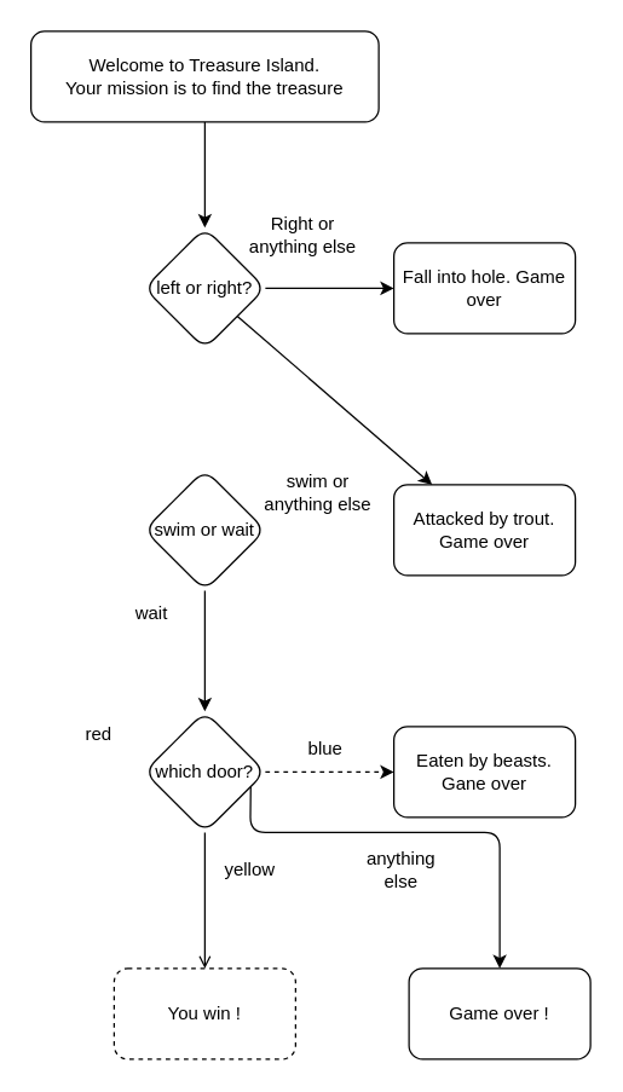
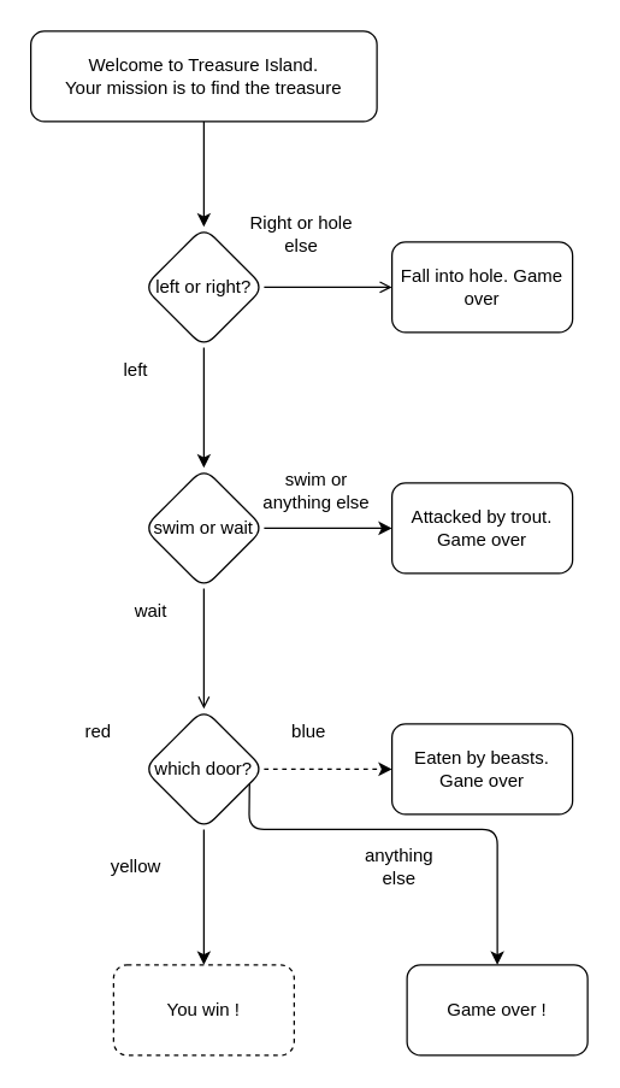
  <mxCell id="0" />
  <mxCell id="1" parent="0" />
  <mxCell id="2" value="" style="edgeStyle=none;html=1;" edge="1" parent="1" source="3" target="6"><mxGeometry relative="1" as="geometry" /></mxCell>
  <mxCell id="3" value="Welcome to Treasure Island. &lt;br&gt;Your mission is to find the treasure" style="rounded=1;whiteSpace=wrap;html=1;" vertex="1" parent="1"><mxGeometry x="20" y="20" width="230" height="60" as="geometry" /></mxCell>
- <mxCell id="4" value="" style="edgeStyle=none;html=1;" edge="1" parent="1" source="6" target="7"><mxGeometry relative="1" as="geometry" /></mxCell>
- <mxCell id="5" value="" style="edgeStyle=none;html=1;" edge="1" parent="1" source="6" target="12"><mxGeometry relative="1" as="geometry" /></mxCell>
+ <mxCell id="4" value="" style="edgeStyle=none;html=1;endArrow=open;" edge="1" parent="1" source="6" target="7"><mxGeometry relative="1" as="geometry" /></mxCell>
+ <mxCell id="5" value="" style="edgeStyle=none;html=1;" edge="1" parent="1" source="6" target="11"><mxGeometry relative="1" as="geometry" /></mxCell>
  <mxCell id="6" value="left or right?" style="rhombus;whiteSpace=wrap;html=1;rounded=1;" vertex="1" parent="1"><mxGeometry x="95" y="150" width="80" height="80" as="geometry" /></mxCell>
  <mxCell id="7" value="Fall into hole. Game over" style="whiteSpace=wrap;html=1;rounded=1;" vertex="1" parent="1"><mxGeometry x="260" y="160" width="120" height="60" as="geometry" /></mxCell>
- <mxCell id="8" value="Right or anything else" style="text;html=1;strokeColor=none;fillColor=none;align=center;verticalAlign=middle;whiteSpace=wrap;rounded=0;" vertex="1" parent="1"><mxGeometry x="160" y="140" width="80" height="30" as="geometry" /></mxCell>
- <mxCell id="10" value="" style="edgeStyle=none;html=1;" edge="1" parent="1" source="11" target="18"><mxGeometry relative="1" as="geometry" /></mxCell>
+ <mxCell id="8" value="Right or hole else" style="text;html=1;strokeColor=none;fillColor=none;align=center;verticalAlign=middle;whiteSpace=wrap;rounded=0;" vertex="1" parent="1"><mxGeometry x="160" y="140" width="80" height="30" as="geometry" /></mxCell>
+ <mxCell id="9" value="" style="edgeStyle=none;html=1;" edge="1" parent="1" source="11" target="12"><mxGeometry relative="1" as="geometry" /></mxCell>
+ <mxCell id="10" value="" style="edgeStyle=none;html=1;endArrow=open;" edge="1" parent="1" source="11" target="18"><mxGeometry relative="1" as="geometry" /></mxCell>
  <mxCell id="11" value="swim or wait" style="rhombus;whiteSpace=wrap;html=1;rounded=1;" vertex="1" parent="1"><mxGeometry x="95" y="310" width="80" height="80" as="geometry" /></mxCell>
  <mxCell id="12" value="Attacked by trout. Game over" style="whiteSpace=wrap;html=1;rounded=1;" vertex="1" parent="1"><mxGeometry x="260" y="320" width="120" height="60" as="geometry" /></mxCell>
  <mxCell id="13" value="swim or anything else" style="text;html=1;strokeColor=none;fillColor=none;align=center;verticalAlign=middle;whiteSpace=wrap;rounded=0;" vertex="1" parent="1"><mxGeometry x="170" y="310" width="80" height="30" as="geometry" /></mxCell>
+ <mxCell id="14" value="left" style="text;html=1;strokeColor=none;fillColor=none;align=center;verticalAlign=middle;whiteSpace=wrap;rounded=0;" vertex="1" parent="1"><mxGeometry x="60" y="230" width="60" height="30" as="geometry" /></mxCell>
  <mxCell id="15" value="" style="edgeStyle=none;html=1;dashed=1;" edge="1" parent="1" source="18" target="20"><mxGeometry relative="1" as="geometry" /></mxCell>
- <mxCell id="16" value="" style="edgeStyle=none;html=1;endArrow=open;" edge="1" parent="1" source="18" target="23"><mxGeometry relative="1" as="geometry" /></mxCell>
+ <mxCell id="16" value="" style="edgeStyle=none;html=1;" edge="1" parent="1" source="18" target="23"><mxGeometry relative="1" as="geometry" /></mxCell>
  <mxCell id="17" style="edgeStyle=none;html=1;exitX=0.879;exitY=0.617;exitDx=0;exitDy=0;exitPerimeter=0;" edge="1" parent="1" source="18"><mxGeometry relative="1" as="geometry"><mxPoint x="330" y="640" as="targetPoint" /><Array as="points"><mxPoint x="165" y="550" /><mxPoint x="330" y="550" /></Array></mxGeometry></mxCell>
  <mxCell id="18" value="which door?" style="rhombus;whiteSpace=wrap;html=1;rounded=1;" vertex="1" parent="1"><mxGeometry x="95" y="470" width="80" height="80" as="geometry" /></mxCell>
  <mxCell id="19" value="wait" style="text;html=1;strokeColor=none;fillColor=none;align=center;verticalAlign=middle;whiteSpace=wrap;rounded=0;" vertex="1" parent="1"><mxGeometry x="70" y="390" width="60" height="30" as="geometry" /></mxCell>
  <mxCell id="20" value="Eaten by beasts. Gane over" style="whiteSpace=wrap;html=1;rounded=1;" vertex="1" parent="1"><mxGeometry x="260" y="480" width="120" height="60" as="geometry" /></mxCell>
- <mxCell id="21" value="blue" style="text;html=1;strokeColor=none;fillColor=none;align=center;verticalAlign=middle;whiteSpace=wrap;rounded=0;" vertex="1" parent="1"><mxGeometry x="185" y="480" width="60" height="30" as="geometry" /></mxCell>
+ <mxCell id="21" value="blue" style="text;html=1;strokeColor=none;fillColor=none;align=center;verticalAlign=middle;whiteSpace=wrap;rounded=0;" vertex="1" parent="1"><mxGeometry x="175" y="470" width="60" height="30" as="geometry" /></mxCell>
  <mxCell id="22" value="red" style="text;html=1;strokeColor=none;fillColor=none;align=center;verticalAlign=middle;whiteSpace=wrap;rounded=0;" vertex="1" parent="1"><mxGeometry x="35" y="470" width="60" height="30" as="geometry" /></mxCell>
  <mxCell id="23" value="You win !" style="whiteSpace=wrap;html=1;rounded=1;dashed=1;" vertex="1" parent="1"><mxGeometry x="75" y="640" width="120" height="60" as="geometry" /></mxCell>
- <mxCell id="24" value="yellow" style="text;html=1;strokeColor=none;fillColor=none;align=center;verticalAlign=middle;whiteSpace=wrap;rounded=0;" vertex="1" parent="1"><mxGeometry x="135" y="560" width="60" height="30" as="geometry" /></mxCell>
+ <mxCell id="24" value="yellow" style="text;html=1;strokeColor=none;fillColor=none;align=center;verticalAlign=middle;whiteSpace=wrap;rounded=0;" vertex="1" parent="1"><mxGeometry x="60" y="560" width="60" height="30" as="geometry" /></mxCell>
  <mxCell id="25" value="Game over !" style="whiteSpace=wrap;html=1;rounded=1;" vertex="1" parent="1"><mxGeometry x="270" y="640" width="120" height="60" as="geometry" /></mxCell>
  <mxCell id="26" value="anything else" style="text;html=1;strokeColor=none;fillColor=none;align=center;verticalAlign=middle;whiteSpace=wrap;rounded=0;" vertex="1" parent="1"><mxGeometry x="235" y="560" width="60" height="30" as="geometry" /></mxCell>
